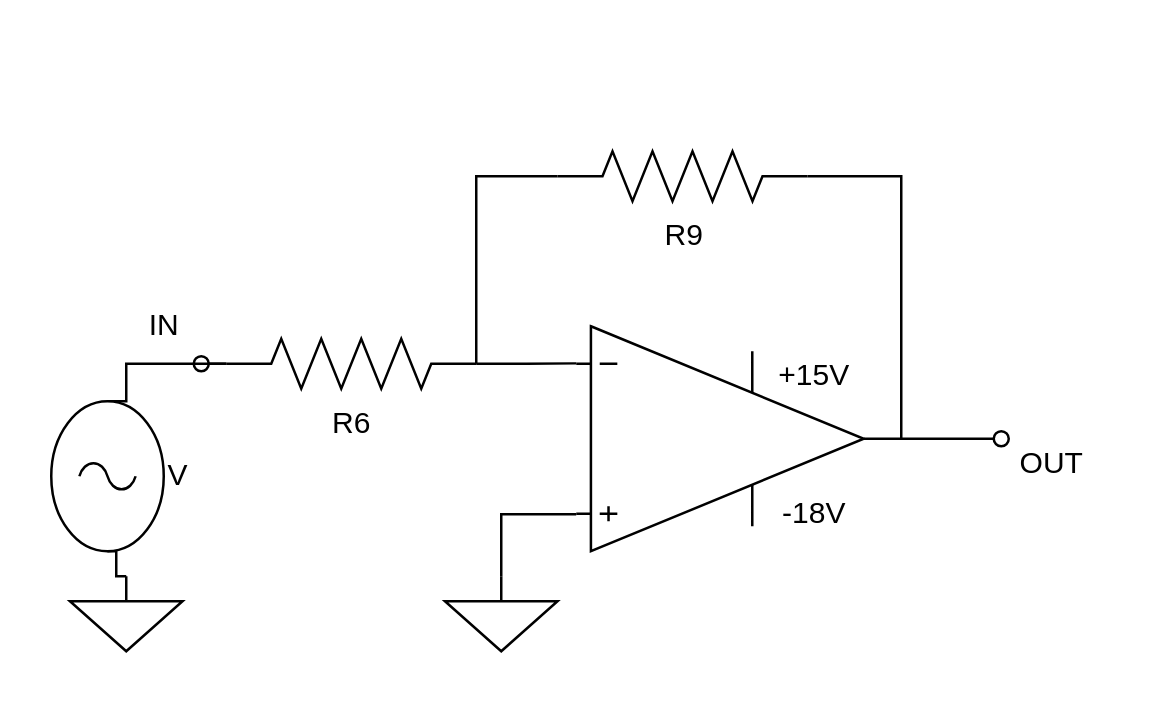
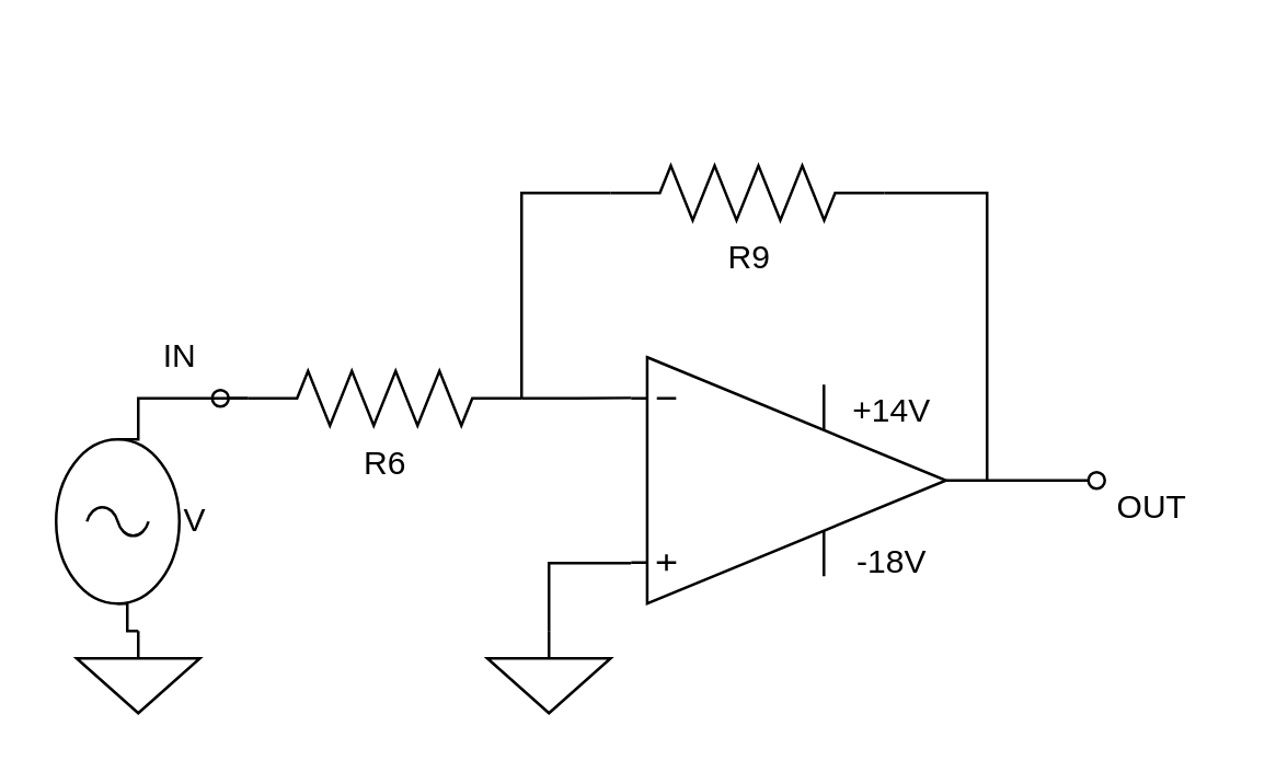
  <mxCell id="0" />
  <mxCell id="1" parent="0" />
  <mxCell id="2" style="edgeStyle=orthogonalEdgeStyle;rounded=0;orthogonalLoop=1;jettySize=auto;html=1;exitX=1;exitY=0.5;exitDx=0;exitDy=0;exitPerimeter=0;endArrow=none;endFill=0;fontSize=16;" parent="1" edge="1"><mxGeometry relative="1" as="geometry"><mxPoint x="270" y="20" as="targetPoint" /><mxPoint x="270" y="20" as="sourcePoint" /></mxGeometry></mxCell>
  <mxCell id="3" style="edgeStyle=orthogonalEdgeStyle;rounded=0;orthogonalLoop=1;jettySize=auto;html=1;endArrow=none;endFill=0;fontSize=16;startArrow=none;startFill=0;exitX=0;exitY=0.5;exitDx=0;exitDy=0;exitPerimeter=0;" parent="1" edge="1" source="11"><mxGeometry relative="1" as="geometry"><mxPoint x="190" y="145" as="targetPoint" /><mxPoint x="210" y="70" as="sourcePoint" /><Array as="points"><mxPoint x="190" y="70" /><mxPoint x="190" y="145" /></Array></mxGeometry></mxCell>
  <mxCell id="4" style="edgeStyle=orthogonalEdgeStyle;rounded=0;orthogonalLoop=1;jettySize=auto;html=1;exitX=1;exitY=0.5;exitDx=0;exitDy=0;exitPerimeter=0;endArrow=oval;endFill=0;" edge="1" parent="1" source="7"><mxGeometry relative="1" as="geometry"><mxPoint x="400" y="175" as="targetPoint" /></mxGeometry></mxCell>
  <mxCell id="5" style="edgeStyle=orthogonalEdgeStyle;rounded=0;orthogonalLoop=1;jettySize=auto;html=1;exitX=0;exitY=0.835;exitDx=0;exitDy=0;exitPerimeter=0;endArrow=none;endFill=0;" edge="1" parent="1" source="7" target="10"><mxGeometry relative="1" as="geometry"><mxPoint x="200" y="310" as="targetPoint" /></mxGeometry></mxCell>
  <mxCell id="6" style="edgeStyle=orthogonalEdgeStyle;rounded=0;orthogonalLoop=1;jettySize=auto;html=1;entryX=1;entryY=0.5;entryDx=0;entryDy=0;entryPerimeter=0;endArrow=none;endFill=0;" edge="1" parent="1" target="11"><mxGeometry relative="1" as="geometry"><mxPoint x="360" y="175" as="sourcePoint" /><Array as="points"><mxPoint x="360" y="70" /></Array></mxGeometry></mxCell>
  <mxCell id="7" value="" style="verticalLabelPosition=bottom;shadow=0;dashed=0;align=center;html=1;verticalAlign=top;shape=mxgraph.electrical.abstract.operational_amp_1;" vertex="1" parent="1"><mxGeometry x="230" y="130" width="115" height="90" as="geometry" /></mxCell>
- <mxCell id="8" value="+15V" style="text;html=1;align=center;verticalAlign=middle;resizable=0;points=[];autosize=1;" vertex="1" parent="7"><mxGeometry x="75" y="10" width="40" height="20" as="geometry" /></mxCell>
+ <mxCell id="8" value="+14V" style="text;html=1;align=center;verticalAlign=middle;resizable=0;points=[];autosize=1;" vertex="1" parent="7"><mxGeometry x="75" y="10" width="40" height="20" as="geometry" /></mxCell>
  <mxCell id="9" value="-18V" style="text;html=1;align=center;verticalAlign=middle;resizable=0;points=[];autosize=1;" vertex="1" parent="7"><mxGeometry x="75" y="65" width="40" height="20" as="geometry" /></mxCell>
  <mxCell id="10" value="" style="pointerEvents=1;verticalLabelPosition=bottom;shadow=0;dashed=0;align=center;html=1;verticalAlign=top;shape=mxgraph.electrical.signal_sources.signal_ground;" vertex="1" parent="1"><mxGeometry x="177.5" y="230" width="45" height="30" as="geometry" /></mxCell>
  <mxCell id="11" value="R9" style="pointerEvents=1;verticalLabelPosition=bottom;shadow=0;dashed=0;align=center;html=1;verticalAlign=top;shape=mxgraph.electrical.resistors.resistor_2;" vertex="1" parent="1"><mxGeometry x="222.5" y="60" width="100" height="20" as="geometry" /></mxCell>
  <mxCell id="12" style="edgeStyle=elbowEdgeStyle;rounded=0;orthogonalLoop=1;jettySize=auto;html=1;exitX=1;exitY=0.5;exitDx=0;exitDy=0;exitPerimeter=0;startArrow=none;startFill=0;startSize=0;endArrow=none;endFill=0;targetPerimeterSpacing=6;entryX=0;entryY=0.165;entryDx=0;entryDy=0;entryPerimeter=0;" edge="1" parent="1" source="13" target="7"><mxGeometry relative="1" as="geometry"><mxPoint x="220" y="145" as="targetPoint" /><Array as="points" /></mxGeometry></mxCell>
  <mxCell id="13" value="R6" style="pointerEvents=1;verticalLabelPosition=bottom;shadow=0;dashed=0;align=center;html=1;verticalAlign=top;shape=mxgraph.electrical.resistors.resistor_2;" vertex="1" parent="1"><mxGeometry x="90" y="135" width="100" height="20" as="geometry" /></mxCell>
  <mxCell id="14" value="OUT" style="text;html=1;align=center;verticalAlign=middle;resizable=0;points=[];autosize=1;" vertex="1" parent="1"><mxGeometry x="400" y="175" width="40" height="20" as="geometry" /></mxCell>
  <mxCell id="15" style="edgeStyle=elbowEdgeStyle;rounded=0;orthogonalLoop=1;jettySize=auto;html=1;exitX=0.5;exitY=0;exitDx=0;exitDy=0;exitPerimeter=0;startArrow=none;startFill=0;startSize=0;endArrow=none;endFill=0;targetPerimeterSpacing=6;" edge="1" parent="1" source="16"><mxGeometry relative="1" as="geometry"><mxPoint x="90" y="145" as="targetPoint" /><Array as="points"><mxPoint x="50" y="160" /><mxPoint x="50" y="150" /><mxPoint x="50" y="160" /></Array></mxGeometry></mxCell>
  <mxCell id="16" value="V" style="pointerEvents=1;verticalLabelPosition=middle;shadow=0;dashed=0;align=left;html=1;verticalAlign=middle;shape=mxgraph.electrical.signal_sources.ac_source;labelPosition=right;" vertex="1" parent="1"><mxGeometry x="20" y="160" width="45" height="60" as="geometry" /></mxCell>
  <mxCell id="17" style="edgeStyle=elbowEdgeStyle;rounded=0;orthogonalLoop=1;jettySize=auto;html=1;exitX=0;exitY=0.5;exitDx=0;exitDy=0;exitPerimeter=0;startArrow=none;startFill=0;startSize=0;endArrow=oval;endFill=0;targetPerimeterSpacing=6;" edge="1" parent="1" source="13"><mxGeometry relative="1" as="geometry"><mxPoint x="80" y="145" as="targetPoint" /></mxGeometry></mxCell>
  <mxCell id="18" style="edgeStyle=elbowEdgeStyle;rounded=0;orthogonalLoop=1;jettySize=auto;html=1;exitX=0.5;exitY=0;exitDx=0;exitDy=0;exitPerimeter=0;entryX=0.5;entryY=1;entryDx=0;entryDy=0;entryPerimeter=0;startArrow=none;startFill=0;startSize=0;endArrow=none;endFill=0;targetPerimeterSpacing=6;" edge="1" parent="1" source="19" target="16"><mxGeometry relative="1" as="geometry" /></mxCell>
  <mxCell id="19" value="" style="pointerEvents=1;verticalLabelPosition=bottom;shadow=0;dashed=0;align=center;html=1;verticalAlign=top;shape=mxgraph.electrical.signal_sources.signal_ground;" vertex="1" parent="1"><mxGeometry x="27.5" y="230" width="45" height="30" as="geometry" /></mxCell>
  <mxCell id="20" value="IN" style="text;html=1;align=center;verticalAlign=middle;resizable=0;points=[];autosize=1;" vertex="1" parent="1"><mxGeometry x="50" y="120" width="30" height="20" as="geometry" /></mxCell>
